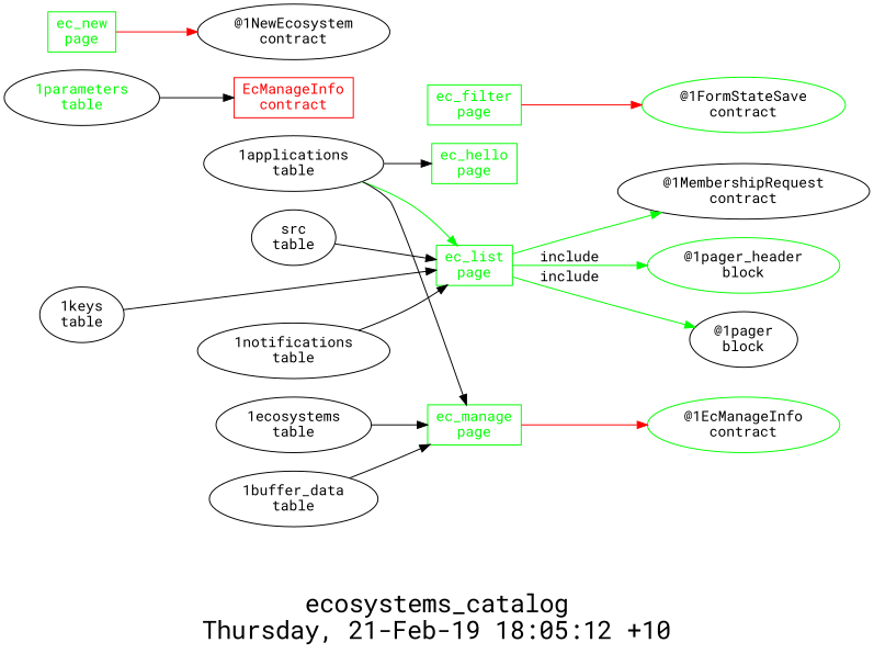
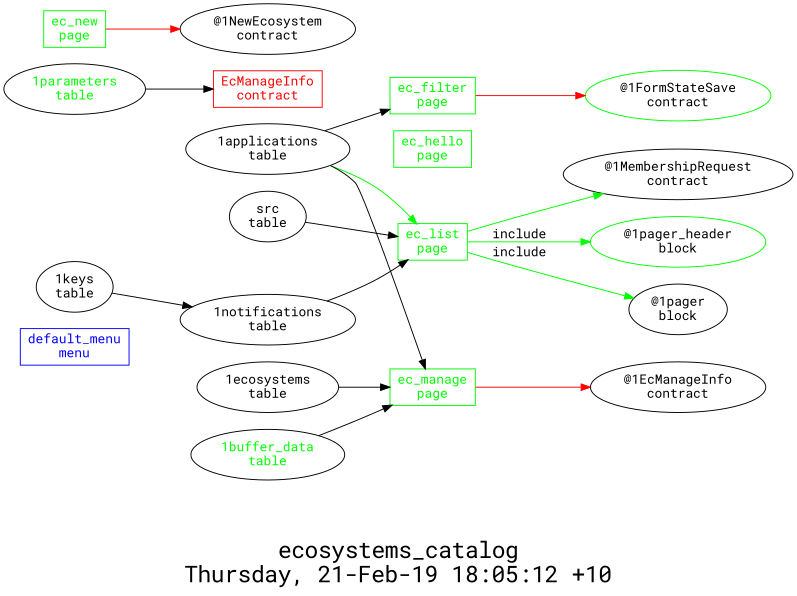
  digraph {
    fontname="Roboto Mono"
    fontsize=24
    label="ecosystems_catalog\nThursday, 21-Feb-19 18:05:12 +10"
    nojustify=true
    ordering=out
    rankdir=LR
    node [fontname="Roboto Mono"]
    edge [fontname="Roboto Mono"]
+   "default_menu\nmenu" [color=blue fontcolor=blue group=menus shape=record]
    "ec_filter\npage" [color=green fontcolor=green group=pages shape=record]
    "@1FormStateSave\ncontract" [color=green]
    "1applications\ntable"
    "ec_list\npage" [color=green fontcolor=green group=pages shape=record]
    "ec_manage\npage" [color=green fontcolor=green group=pages shape=record]
    "@1MembershipRequest\ncontract"
    "@1pager_header\nblock" [color=green]
    "@1pager\nblock"
-   "@1EcManageInfo\ncontract" [color=green]
+   "@1EcManageInfo\ncontract"
    "ec_hello\npage" [color=green fontcolor=green group=pages shape=record]
    "src\ntable"
    "1notifications\ntable"
    "1keys\ntable"
    "1parameters\ntable" [fontcolor=green]
    "EcManageInfo\ncontract" [color=red fontcolor=red group=contracts shape=record]
-   "1buffer_data\ntable"
+   "1buffer_data\ntable" [fontcolor=green]
    "1ecosystems\ntable"
    "ec_new\npage" [color=green fontcolor=green group=pages shape=record]
    "@1NewEcosystem\ncontract"
    "ec_filter\npage" -> "@1FormStateSave\ncontract" [color=red]
-   "1applications\ntable" -> "ec_hello\npage"
+   "1applications\ntable" -> "ec_filter\npage"
    "1applications\ntable" -> "ec_list\npage" [color=green]
    "1applications\ntable" -> "ec_manage\npage"
    "ec_list\npage" -> "@1MembershipRequest\ncontract" [color=green]
    "ec_list\npage" -> "@1pager_header\nblock" [color=green label=include]
    "ec_list\npage" -> "@1pager\nblock" [color=green label=include]
    "ec_manage\npage" -> "@1EcManageInfo\ncontract" [color=red]
    "src\ntable" -> "ec_list\npage"
    "1notifications\ntable" -> "ec_list\npage"
-   "1keys\ntable" -> "ec_list\npage"
+   "1keys\ntable" -> "1notifications\ntable"
    "1parameters\ntable" -> "EcManageInfo\ncontract"
    "1buffer_data\ntable" -> "ec_manage\npage"
    "1ecosystems\ntable" -> "ec_manage\npage"
    "ec_new\npage" -> "@1NewEcosystem\ncontract" [color=red]
  }
